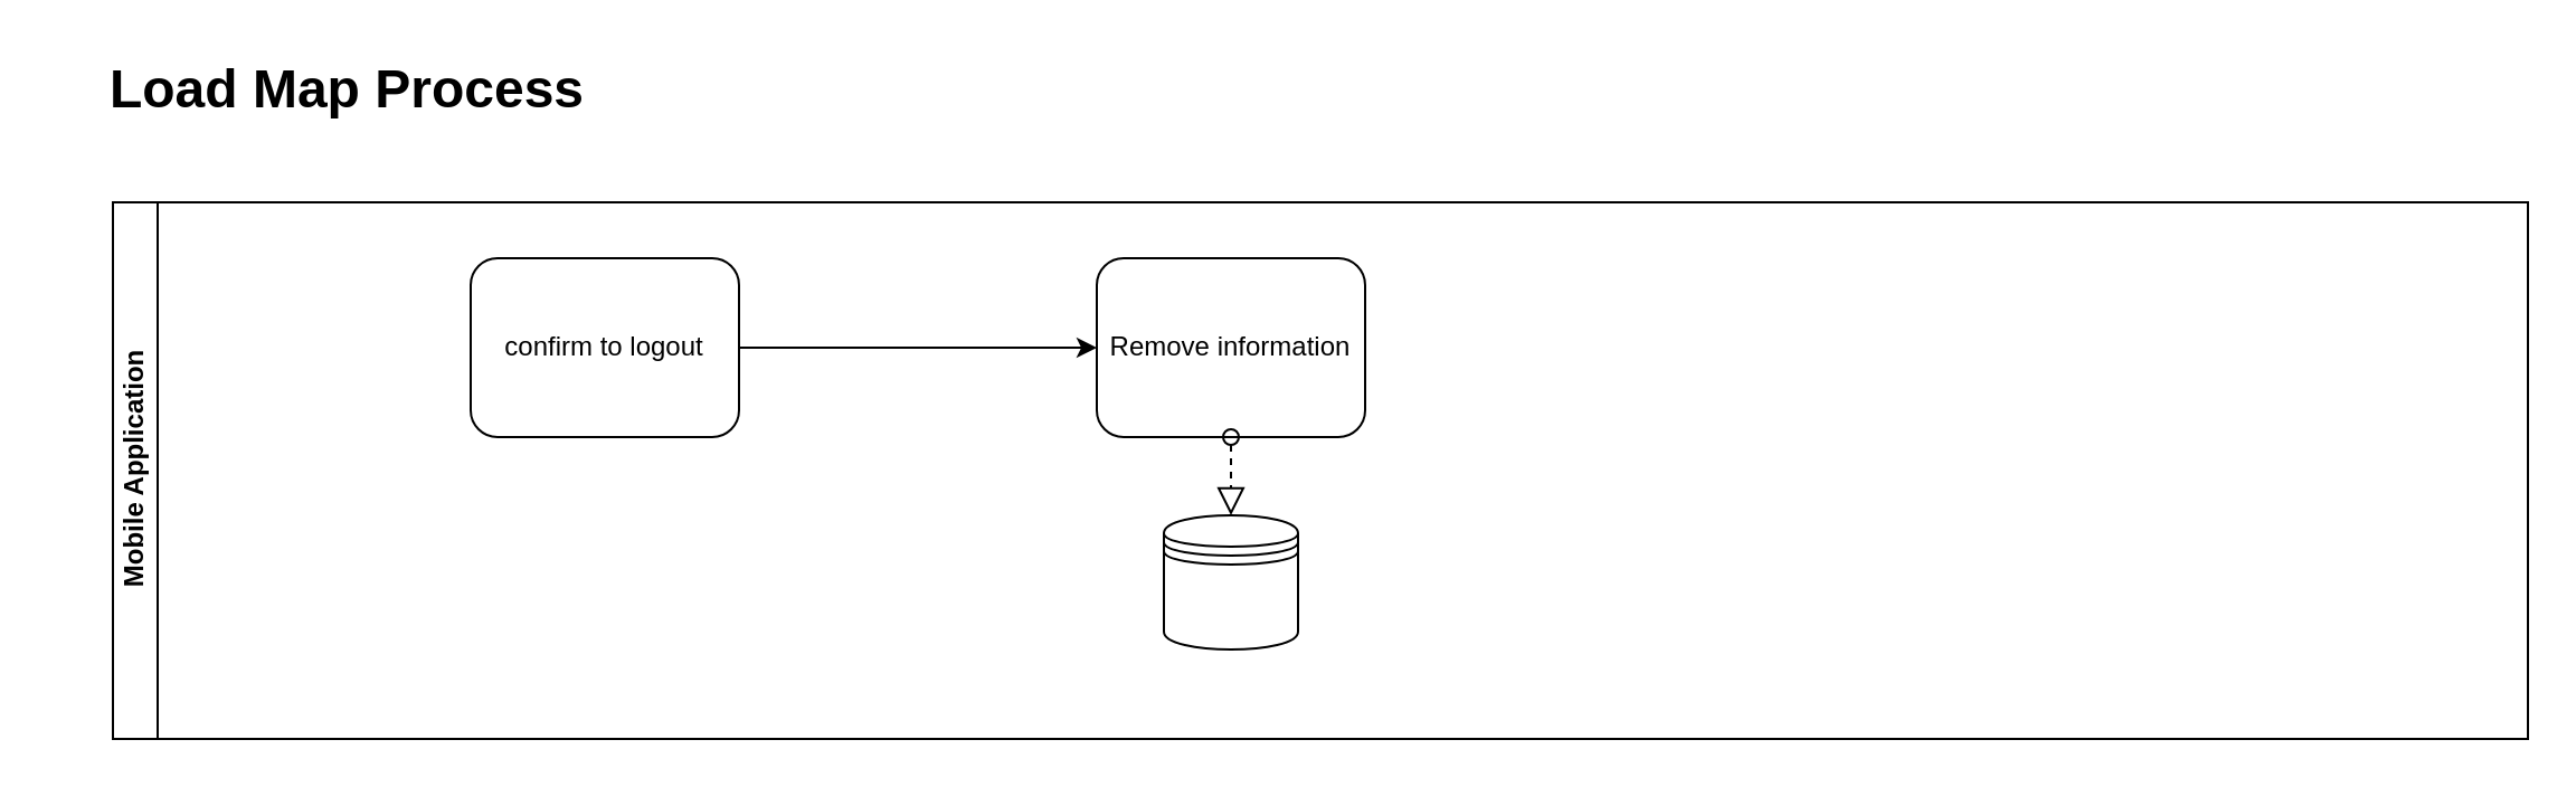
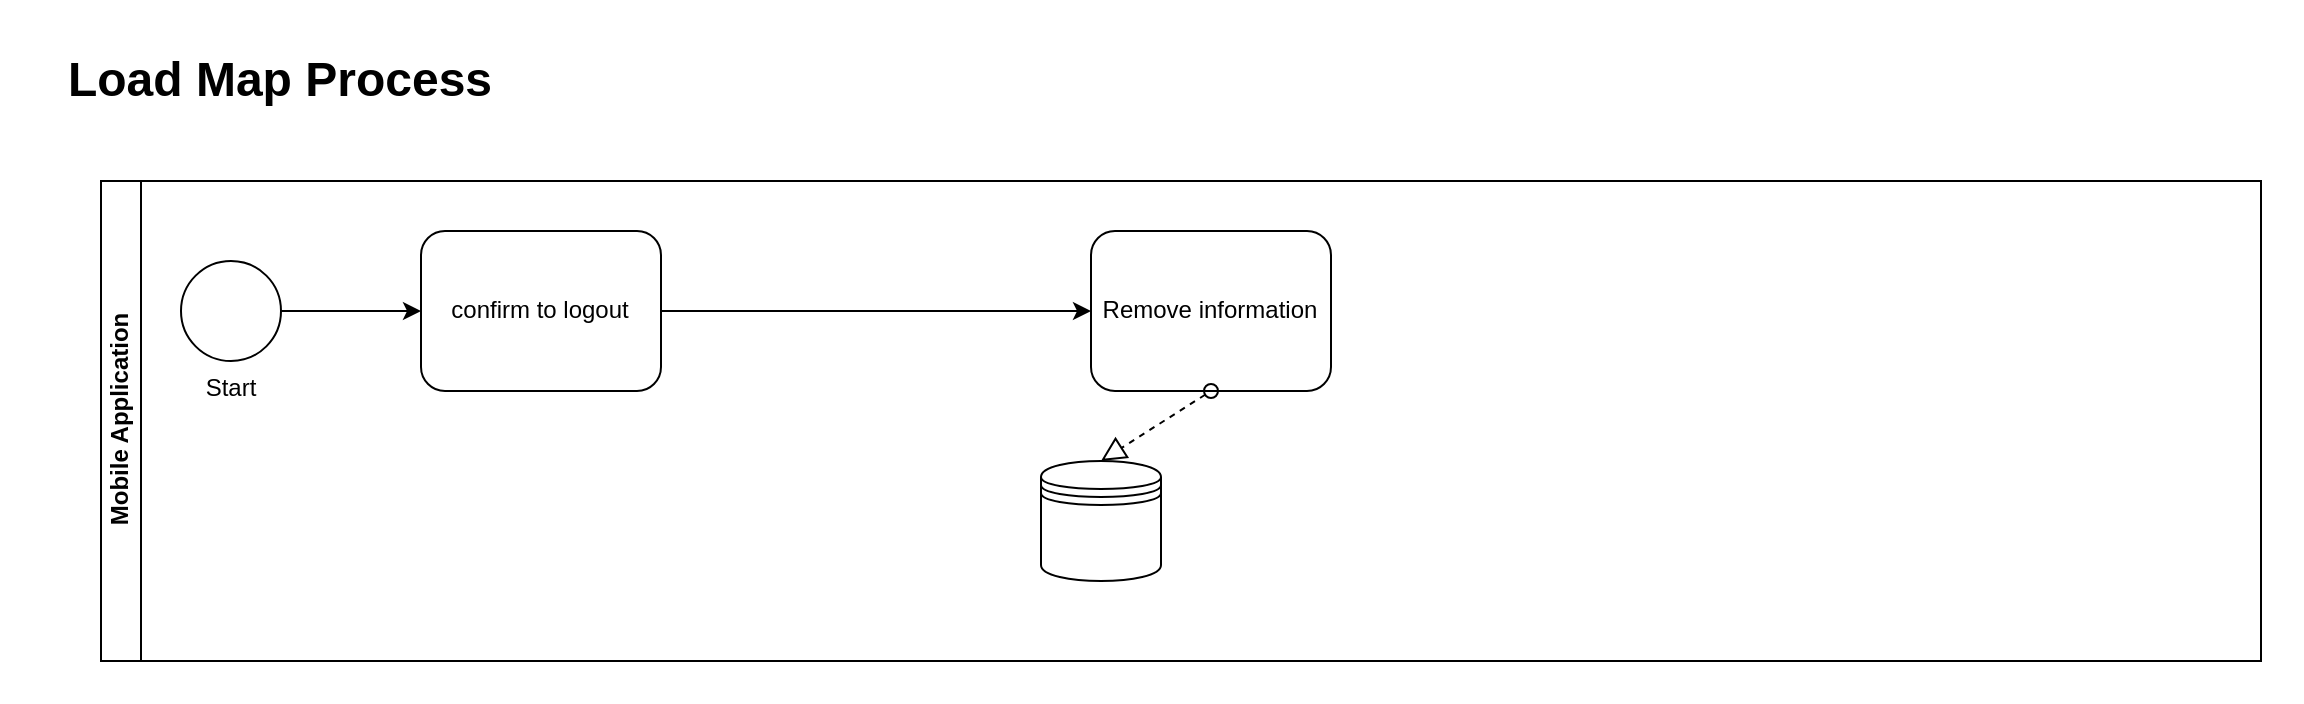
  <mxCell id="0" />
  <mxCell id="1" parent="0" />
  <mxCell id="2" value="Mobile Application" style="swimlane;html=1;horizontal=0;startSize=20;" vertex="1" parent="1"><mxGeometry x="50" y="90" width="1080" height="240" as="geometry" /></mxCell>
- <mxCell id="5" value="Remove information" style="shape=ext;rounded=1;html=1;whiteSpace=wrap;" vertex="1" parent="2"><mxGeometry x="440" y="25" width="120" height="80" as="geometry" /></mxCell>
+ <mxCell id="3" style="edgeStyle=orthogonalEdgeStyle;rounded=0;orthogonalLoop=1;jettySize=auto;html=1;exitX=1;exitY=0.5;exitDx=0;exitDy=0;entryX=0;entryY=0.5;entryDx=0;entryDy=0;" edge="1" parent="2" source="4" target="8"><mxGeometry relative="1" as="geometry" /></mxCell>
+ <mxCell id="4" value="Start" style="shape=mxgraph.bpmn.shape;html=1;verticalLabelPosition=bottom;labelBackgroundColor=#ffffff;verticalAlign=top;align=center;perimeter=ellipsePerimeter;outlineConnect=0;outline=standard;symbol=general;" vertex="1" parent="2"><mxGeometry x="40" y="40" width="50" height="50" as="geometry" /></mxCell>
+ <mxCell id="5" value="Remove information" style="shape=ext;rounded=1;html=1;whiteSpace=wrap;" vertex="1" parent="2"><mxGeometry x="495" y="25" width="120" height="80" as="geometry" /></mxCell>
  <mxCell id="6" value="" style="shape=datastore;whiteSpace=wrap;html=1;" vertex="1" parent="2"><mxGeometry x="470" y="140" width="60" height="60" as="geometry" /></mxCell>
  <mxCell id="7" style="edgeStyle=orthogonalEdgeStyle;rounded=0;orthogonalLoop=1;jettySize=auto;html=1;exitX=1;exitY=0.5;exitDx=0;exitDy=0;entryX=0;entryY=0.5;entryDx=0;entryDy=0;" edge="1" parent="2" source="8" target="5"><mxGeometry relative="1" as="geometry"><mxPoint x="320" y="65" as="targetPoint" /></mxGeometry></mxCell>
  <mxCell id="8" value="confirm to logout" style="shape=ext;rounded=1;html=1;whiteSpace=wrap;" vertex="1" parent="2"><mxGeometry x="160" y="25" width="120" height="80" as="geometry" /></mxCell>
  <mxCell id="9" value="" style="startArrow=oval;startFill=0;startSize=7;endArrow=block;endFill=0;endSize=10;dashed=1;html=1;exitX=0.5;exitY=1;exitDx=0;exitDy=0;entryX=0.5;entryY=0;entryDx=0;entryDy=0;" edge="1" parent="2" source="5" target="6"><mxGeometry width="100" relative="1" as="geometry"><mxPoint x="350" y="180" as="sourcePoint" /><mxPoint x="450" y="180" as="targetPoint" /></mxGeometry></mxCell>
- <mxCell id="10" value="&lt;h1&gt;Load Map Process&lt;/h1&gt;" style="text;html=1;strokeColor=none;fillColor=none;align=center;verticalAlign=middle;whiteSpace=wrap;rounded=0;" vertex="1" parent="1"><mxGeometry x="20" y="20" width="270" height="40" as="geometry" /></mxCell>
+ <mxCell id="10" value="&lt;h1&gt;Load Map Process&lt;/h1&gt;" style="text;html=1;strokeColor=none;fillColor=none;align=center;verticalAlign=middle;whiteSpace=wrap;rounded=0;" vertex="1" parent="1"><mxGeometry x="5" y="20" width="270" height="40" as="geometry" /></mxCell>
